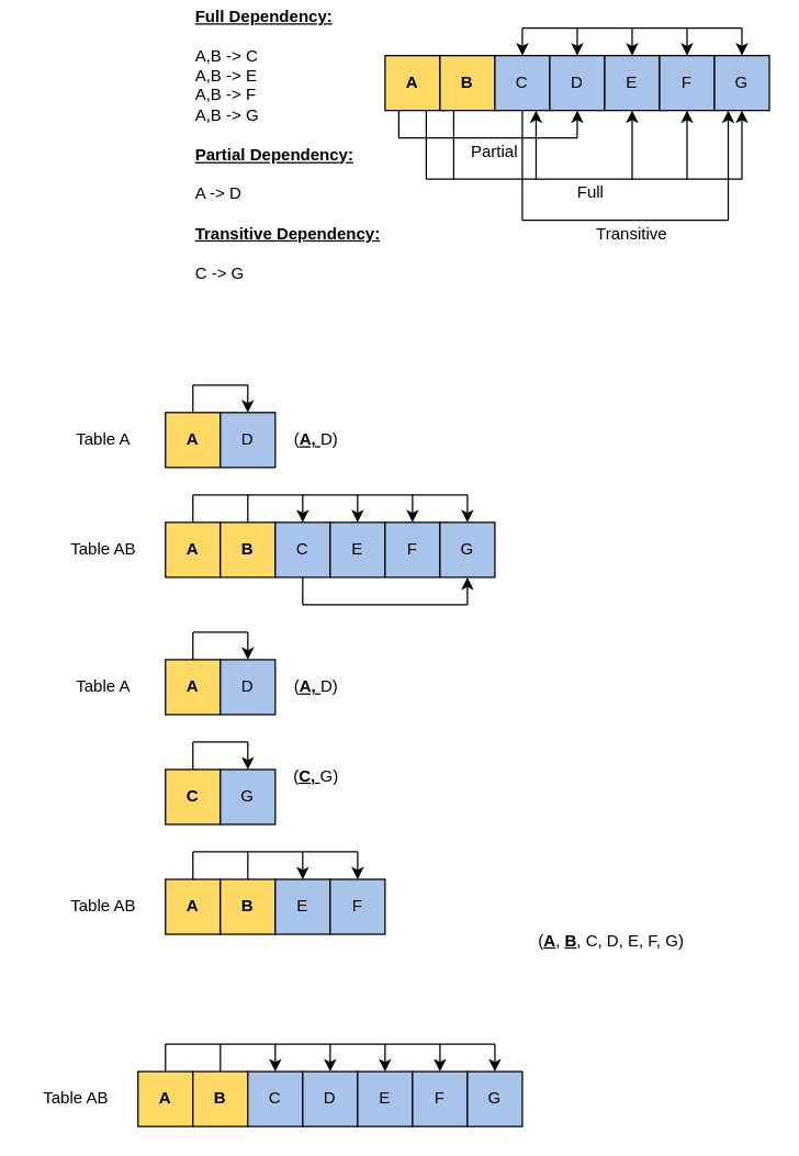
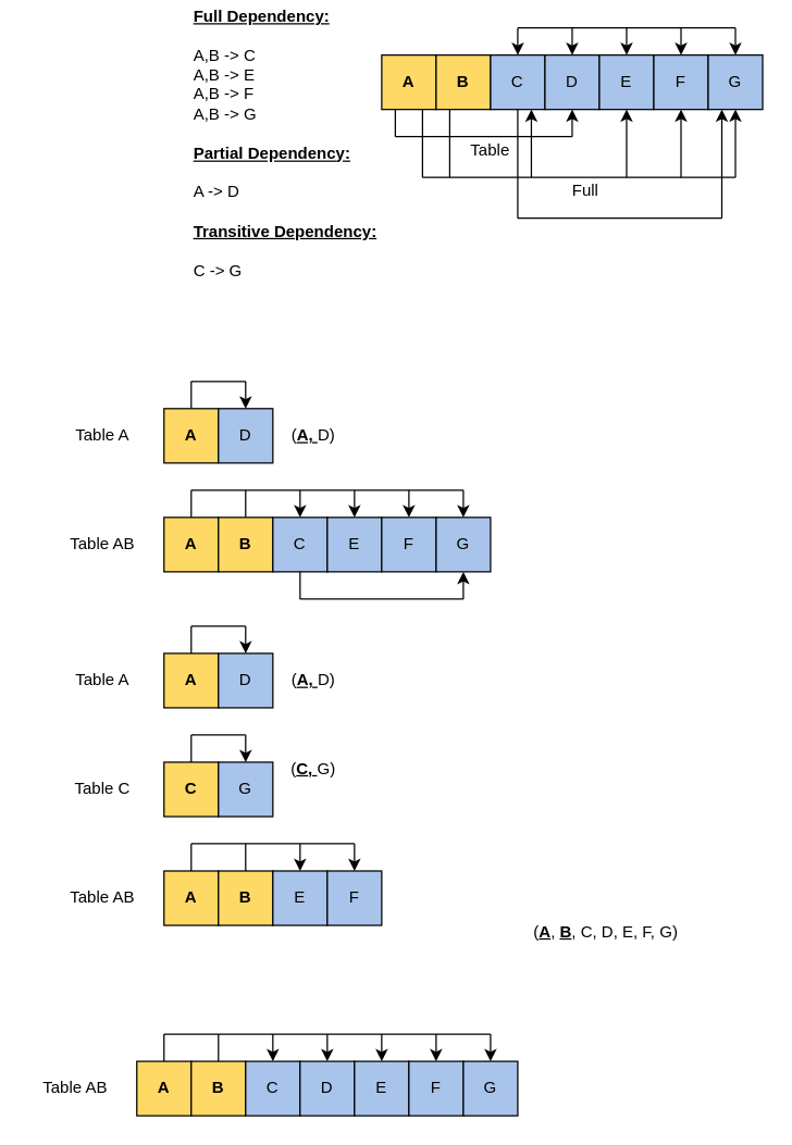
  <mxCell id="0" />
  <mxCell id="1" parent="0" />
  <mxCell id="2" value="&lt;b&gt;A&lt;/b&gt;" style="rounded=0;whiteSpace=wrap;html=1;fillColor=#FFD966;" vertex="1" parent="1"><mxGeometry x="280" y="40" width="40" height="40" as="geometry" /></mxCell>
  <mxCell id="3" value="&lt;b&gt;B&lt;/b&gt;" style="rounded=0;whiteSpace=wrap;html=1;fillColor=#FFD966;" vertex="1" parent="1"><mxGeometry x="320" y="40" width="40" height="40" as="geometry" /></mxCell>
  <mxCell id="4" value="C" style="rounded=0;whiteSpace=wrap;html=1;fillColor=#A9C4EB;" vertex="1" parent="1"><mxGeometry x="360" y="40" width="40" height="40" as="geometry" /></mxCell>
  <mxCell id="5" value="D" style="rounded=0;whiteSpace=wrap;html=1;fillColor=#A9C4EB;" vertex="1" parent="1"><mxGeometry x="400" y="40" width="40" height="40" as="geometry" /></mxCell>
  <mxCell id="6" value="E" style="rounded=0;whiteSpace=wrap;html=1;fillColor=#A9C4EB;" vertex="1" parent="1"><mxGeometry x="440" y="40" width="40" height="40" as="geometry" /></mxCell>
  <mxCell id="7" value="F" style="rounded=0;whiteSpace=wrap;html=1;fillColor=#A9C4EB;" vertex="1" parent="1"><mxGeometry x="480" y="40" width="40" height="40" as="geometry" /></mxCell>
  <mxCell id="8" value="G" style="rounded=0;whiteSpace=wrap;html=1;fillColor=#A9C4EB;" vertex="1" parent="1"><mxGeometry x="520" y="40" width="40" height="40" as="geometry" /></mxCell>
  <mxCell id="9" value="&lt;b&gt;&lt;u&gt;Full Dependency:&lt;br&gt;&lt;br&gt;&lt;/u&gt;&lt;/b&gt;A,B -&amp;gt; C&lt;br&gt;A,B -&amp;gt; E&lt;br&gt;A,B -&amp;gt; F&lt;br&gt;A,B -&amp;gt; G&lt;b&gt;&lt;u&gt;&lt;br&gt;&lt;br&gt;Partial Dependency:&lt;/u&gt;&lt;/b&gt;&amp;nbsp;&lt;br&gt;&lt;br&gt;A -&amp;gt; D&lt;br&gt;&lt;br&gt;&lt;u style=&quot;font-weight: bold&quot;&gt;Transitive Dependency:&lt;/u&gt;&lt;br&gt;&lt;br&gt;C -&amp;gt; G" style="text;html=1;strokeColor=none;fillColor=none;align=left;verticalAlign=middle;whiteSpace=wrap;rounded=0;" vertex="1" parent="1"><mxGeometry x="140" y="30" width="280" height="150" as="geometry" /></mxCell>
  <mxCell id="10" value="" style="endArrow=none;html=1;exitX=0.25;exitY=1;exitDx=0;exitDy=0;" edge="1" parent="1" source="2"><mxGeometry width="50" height="50" relative="1" as="geometry"><mxPoint x="410" y="190" as="sourcePoint" /><mxPoint x="290" y="100" as="targetPoint" /></mxGeometry></mxCell>
  <mxCell id="11" value="" style="endArrow=none;html=1;" edge="1" parent="1"><mxGeometry width="50" height="50" relative="1" as="geometry"><mxPoint x="290" y="100" as="sourcePoint" /><mxPoint x="420" y="100" as="targetPoint" /></mxGeometry></mxCell>
  <mxCell id="12" value="" style="endArrow=classic;html=1;entryX=0.5;entryY=1;entryDx=0;entryDy=0;" edge="1" parent="1" target="5"><mxGeometry width="50" height="50" relative="1" as="geometry"><mxPoint x="420" y="100" as="sourcePoint" /><mxPoint x="460" y="140" as="targetPoint" /></mxGeometry></mxCell>
- <mxCell id="13" value="Partial" style="text;html=1;strokeColor=none;fillColor=none;align=center;verticalAlign=middle;whiteSpace=wrap;rounded=0;" vertex="1" parent="1"><mxGeometry x="340" y="100" width="40" height="20" as="geometry" /></mxCell>
+ <mxCell id="13" value="Table" style="text;html=1;strokeColor=none;fillColor=none;align=center;verticalAlign=middle;whiteSpace=wrap;rounded=0;" vertex="1" parent="1"><mxGeometry x="340" y="100" width="40" height="20" as="geometry" /></mxCell>
  <mxCell id="14" value="" style="endArrow=none;html=1;exitX=0.75;exitY=1;exitDx=0;exitDy=0;" edge="1" parent="1" source="2"><mxGeometry width="50" height="50" relative="1" as="geometry"><mxPoint x="410" y="180" as="sourcePoint" /><mxPoint x="310" y="130" as="targetPoint" /></mxGeometry></mxCell>
  <mxCell id="15" value="" style="endArrow=none;html=1;exitX=0.25;exitY=1;exitDx=0;exitDy=0;" edge="1" parent="1" source="3"><mxGeometry width="50" height="50" relative="1" as="geometry"><mxPoint x="410" y="180" as="sourcePoint" /><mxPoint x="330" y="130" as="targetPoint" /></mxGeometry></mxCell>
  <mxCell id="16" value="" style="endArrow=none;html=1;" edge="1" parent="1"><mxGeometry width="50" height="50" relative="1" as="geometry"><mxPoint x="310" y="130" as="sourcePoint" /><mxPoint x="540" y="130" as="targetPoint" /></mxGeometry></mxCell>
  <mxCell id="17" value="" style="endArrow=classic;html=1;entryX=0.75;entryY=1;entryDx=0;entryDy=0;" edge="1" parent="1" target="4"><mxGeometry width="50" height="50" relative="1" as="geometry"><mxPoint x="390" y="130" as="sourcePoint" /><mxPoint x="460" y="160" as="targetPoint" /></mxGeometry></mxCell>
  <mxCell id="18" value="" style="endArrow=classic;html=1;entryX=0.5;entryY=1;entryDx=0;entryDy=0;" edge="1" parent="1" target="6"><mxGeometry width="50" height="50" relative="1" as="geometry"><mxPoint x="460" y="130" as="sourcePoint" /><mxPoint x="460" y="160" as="targetPoint" /></mxGeometry></mxCell>
  <mxCell id="19" value="" style="endArrow=classic;html=1;entryX=0.5;entryY=1;entryDx=0;entryDy=0;" edge="1" parent="1" target="7"><mxGeometry width="50" height="50" relative="1" as="geometry"><mxPoint x="500" y="130" as="sourcePoint" /><mxPoint x="460" y="160" as="targetPoint" /></mxGeometry></mxCell>
  <mxCell id="20" value="" style="endArrow=classic;html=1;entryX=0.5;entryY=1;entryDx=0;entryDy=0;" edge="1" parent="1" target="8"><mxGeometry width="50" height="50" relative="1" as="geometry"><mxPoint x="540" y="130" as="sourcePoint" /><mxPoint x="460" y="160" as="targetPoint" /></mxGeometry></mxCell>
  <mxCell id="21" value="Full" style="text;html=1;strokeColor=none;fillColor=none;align=center;verticalAlign=middle;whiteSpace=wrap;rounded=0;" vertex="1" parent="1"><mxGeometry x="410" y="130" width="40" height="20" as="geometry" /></mxCell>
  <mxCell id="22" value="" style="endArrow=none;html=1;" edge="1" parent="1"><mxGeometry width="50" height="50" relative="1" as="geometry"><mxPoint x="380" y="20" as="sourcePoint" /><mxPoint x="540" y="20" as="targetPoint" /></mxGeometry></mxCell>
  <mxCell id="23" value="" style="endArrow=classic;html=1;entryX=0.5;entryY=0;entryDx=0;entryDy=0;" edge="1" parent="1" target="4"><mxGeometry width="50" height="50" relative="1" as="geometry"><mxPoint x="380" y="20" as="sourcePoint" /><mxPoint x="460" y="280" as="targetPoint" /></mxGeometry></mxCell>
  <mxCell id="24" value="" style="endArrow=classic;html=1;" edge="1" parent="1"><mxGeometry width="50" height="50" relative="1" as="geometry"><mxPoint x="420" y="20" as="sourcePoint" /><mxPoint x="420" y="40" as="targetPoint" /></mxGeometry></mxCell>
  <mxCell id="25" value="" style="endArrow=classic;html=1;entryX=0.5;entryY=0;entryDx=0;entryDy=0;" edge="1" parent="1" target="6"><mxGeometry width="50" height="50" relative="1" as="geometry"><mxPoint x="460" y="20" as="sourcePoint" /><mxPoint x="430" y="50" as="targetPoint" /></mxGeometry></mxCell>
  <mxCell id="26" value="" style="endArrow=classic;html=1;entryX=0.5;entryY=0;entryDx=0;entryDy=0;" edge="1" parent="1" target="7"><mxGeometry width="50" height="50" relative="1" as="geometry"><mxPoint x="500" y="20" as="sourcePoint" /><mxPoint x="470" y="50" as="targetPoint" /></mxGeometry></mxCell>
  <mxCell id="27" value="" style="endArrow=classic;html=1;entryX=0.5;entryY=0;entryDx=0;entryDy=0;" edge="1" parent="1" target="8"><mxGeometry width="50" height="50" relative="1" as="geometry"><mxPoint x="540" y="20" as="sourcePoint" /><mxPoint x="510" y="50" as="targetPoint" /></mxGeometry></mxCell>
  <mxCell id="28" value="" style="endArrow=none;html=1;exitX=0.5;exitY=1;exitDx=0;exitDy=0;" edge="1" parent="1" source="4"><mxGeometry width="50" height="50" relative="1" as="geometry"><mxPoint x="410" y="280" as="sourcePoint" /><mxPoint x="380" y="160" as="targetPoint" /></mxGeometry></mxCell>
  <mxCell id="29" value="" style="endArrow=none;html=1;" edge="1" parent="1"><mxGeometry width="50" height="50" relative="1" as="geometry"><mxPoint x="380" y="160" as="sourcePoint" /><mxPoint x="530" y="160" as="targetPoint" /></mxGeometry></mxCell>
  <mxCell id="30" value="" style="endArrow=classic;html=1;entryX=0.25;entryY=1;entryDx=0;entryDy=0;" edge="1" parent="1" target="8"><mxGeometry width="50" height="50" relative="1" as="geometry"><mxPoint x="530" y="160" as="sourcePoint" /><mxPoint x="490" y="230" as="targetPoint" /></mxGeometry></mxCell>
- <mxCell id="31" value="Transitive" style="text;html=1;strokeColor=none;fillColor=none;align=center;verticalAlign=middle;whiteSpace=wrap;rounded=0;" vertex="1" parent="1"><mxGeometry x="440" y="160" width="40" height="20" as="geometry" /></mxCell>
  <mxCell id="32" value="&lt;b&gt;A&lt;/b&gt;" style="rounded=0;whiteSpace=wrap;html=1;fillColor=#FFD966;" vertex="1" parent="1"><mxGeometry x="120" y="300" width="40" height="40" as="geometry" /></mxCell>
  <mxCell id="33" value="&lt;b&gt;A&lt;/b&gt;" style="rounded=0;whiteSpace=wrap;html=1;fillColor=#FFD966;" vertex="1" parent="1"><mxGeometry x="120" y="380" width="40" height="40" as="geometry" /></mxCell>
  <mxCell id="34" value="&lt;b&gt;B&lt;/b&gt;" style="rounded=0;whiteSpace=wrap;html=1;fillColor=#FFD966;" vertex="1" parent="1"><mxGeometry x="160" y="380" width="40" height="40" as="geometry" /></mxCell>
  <mxCell id="35" value="D" style="rounded=0;whiteSpace=wrap;html=1;fillColor=#A9C4EB;" vertex="1" parent="1"><mxGeometry x="160" y="300" width="40" height="40" as="geometry" /></mxCell>
  <mxCell id="36" value="" style="endArrow=none;html=1;exitX=0.5;exitY=0;exitDx=0;exitDy=0;" edge="1" parent="1" source="32"><mxGeometry width="50" height="50" relative="1" as="geometry"><mxPoint x="150" y="300" as="sourcePoint" /><mxPoint x="140" y="280" as="targetPoint" /></mxGeometry></mxCell>
  <mxCell id="37" value="" style="endArrow=none;html=1;" edge="1" parent="1"><mxGeometry width="50" height="50" relative="1" as="geometry"><mxPoint x="140" y="280" as="sourcePoint" /><mxPoint x="180" y="280" as="targetPoint" /></mxGeometry></mxCell>
  <mxCell id="38" value="" style="endArrow=classic;html=1;entryX=0.5;entryY=0;entryDx=0;entryDy=0;" edge="1" parent="1" target="35"><mxGeometry width="50" height="50" relative="1" as="geometry"><mxPoint x="180" y="280" as="sourcePoint" /><mxPoint x="360" y="210" as="targetPoint" /></mxGeometry></mxCell>
  <mxCell id="39" value="C" style="rounded=0;whiteSpace=wrap;html=1;fillColor=#A9C4EB;" vertex="1" parent="1"><mxGeometry x="200" y="380" width="40" height="40" as="geometry" /></mxCell>
  <mxCell id="40" value="E" style="rounded=0;whiteSpace=wrap;html=1;fillColor=#A9C4EB;" vertex="1" parent="1"><mxGeometry x="240" y="380" width="40" height="40" as="geometry" /></mxCell>
  <mxCell id="41" value="F" style="rounded=0;whiteSpace=wrap;html=1;fillColor=#A9C4EB;" vertex="1" parent="1"><mxGeometry x="280" y="380" width="40" height="40" as="geometry" /></mxCell>
  <mxCell id="42" value="G" style="rounded=0;whiteSpace=wrap;html=1;fillColor=#A9C4EB;" vertex="1" parent="1"><mxGeometry x="320" y="380" width="40" height="40" as="geometry" /></mxCell>
  <mxCell id="43" value="" style="endArrow=none;html=1;exitX=0.5;exitY=0;exitDx=0;exitDy=0;" edge="1" parent="1" source="33"><mxGeometry width="50" height="50" relative="1" as="geometry"><mxPoint x="310" y="280" as="sourcePoint" /><mxPoint x="140" y="360" as="targetPoint" /></mxGeometry></mxCell>
  <mxCell id="44" value="" style="endArrow=none;html=1;exitX=0.5;exitY=0;exitDx=0;exitDy=0;" edge="1" parent="1" source="34"><mxGeometry width="50" height="50" relative="1" as="geometry"><mxPoint x="310" y="280" as="sourcePoint" /><mxPoint x="180" y="360" as="targetPoint" /></mxGeometry></mxCell>
  <mxCell id="45" value="" style="endArrow=none;html=1;" edge="1" parent="1"><mxGeometry width="50" height="50" relative="1" as="geometry"><mxPoint x="140" y="360" as="sourcePoint" /><mxPoint x="340" y="360" as="targetPoint" /></mxGeometry></mxCell>
  <mxCell id="46" value="" style="endArrow=classic;html=1;entryX=0.5;entryY=0;entryDx=0;entryDy=0;" edge="1" parent="1" target="39"><mxGeometry width="50" height="50" relative="1" as="geometry"><mxPoint x="220" y="360" as="sourcePoint" /><mxPoint x="360" y="230" as="targetPoint" /></mxGeometry></mxCell>
  <mxCell id="47" value="" style="endArrow=classic;html=1;entryX=0.5;entryY=0;entryDx=0;entryDy=0;" edge="1" parent="1" target="40"><mxGeometry width="50" height="50" relative="1" as="geometry"><mxPoint x="260" y="360" as="sourcePoint" /><mxPoint x="360" y="230" as="targetPoint" /></mxGeometry></mxCell>
  <mxCell id="48" value="" style="endArrow=classic;html=1;entryX=0.5;entryY=0;entryDx=0;entryDy=0;" edge="1" parent="1" target="41"><mxGeometry width="50" height="50" relative="1" as="geometry"><mxPoint x="300" y="360" as="sourcePoint" /><mxPoint x="360" y="230" as="targetPoint" /></mxGeometry></mxCell>
  <mxCell id="49" value="" style="endArrow=classic;html=1;entryX=0.5;entryY=0;entryDx=0;entryDy=0;" edge="1" parent="1" target="42"><mxGeometry width="50" height="50" relative="1" as="geometry"><mxPoint x="340" y="360" as="sourcePoint" /><mxPoint x="360" y="230" as="targetPoint" /></mxGeometry></mxCell>
  <mxCell id="50" value="" style="endArrow=none;html=1;exitX=0.5;exitY=1;exitDx=0;exitDy=0;" edge="1" parent="1" source="39"><mxGeometry width="50" height="50" relative="1" as="geometry"><mxPoint x="310" y="280" as="sourcePoint" /><mxPoint x="220" y="440" as="targetPoint" /></mxGeometry></mxCell>
  <mxCell id="51" value="" style="endArrow=none;html=1;" edge="1" parent="1"><mxGeometry width="50" height="50" relative="1" as="geometry"><mxPoint x="220" y="440" as="sourcePoint" /><mxPoint x="340" y="440" as="targetPoint" /></mxGeometry></mxCell>
  <mxCell id="52" value="" style="endArrow=classic;html=1;entryX=0.5;entryY=1;entryDx=0;entryDy=0;" edge="1" parent="1" target="42"><mxGeometry width="50" height="50" relative="1" as="geometry"><mxPoint x="340" y="440" as="sourcePoint" /><mxPoint x="360" y="230" as="targetPoint" /></mxGeometry></mxCell>
  <mxCell id="53" value="Table A" style="text;html=1;strokeColor=none;fillColor=none;align=center;verticalAlign=middle;whiteSpace=wrap;rounded=0;" vertex="1" parent="1"><mxGeometry x="40" y="310" width="70" height="20" as="geometry" /></mxCell>
  <mxCell id="54" value="Table AB" style="text;html=1;strokeColor=none;fillColor=none;align=center;verticalAlign=middle;whiteSpace=wrap;rounded=0;" vertex="1" parent="1"><mxGeometry x="40" y="390" width="70" height="20" as="geometry" /></mxCell>
  <mxCell id="55" value="(&lt;u style=&quot;font-weight: bold&quot;&gt;A, &lt;/u&gt;D)" style="text;html=1;strokeColor=none;fillColor=none;align=center;verticalAlign=middle;whiteSpace=wrap;rounded=0;" vertex="1" parent="1"><mxGeometry x="210" y="310" width="40" height="20" as="geometry" /></mxCell>
  <mxCell id="56" value="&lt;b&gt;A&lt;/b&gt;" style="rounded=0;whiteSpace=wrap;html=1;fillColor=#FFD966;" vertex="1" parent="1"><mxGeometry x="120" y="480" width="40" height="40" as="geometry" /></mxCell>
  <mxCell id="57" value="&lt;b&gt;A&lt;/b&gt;" style="rounded=0;whiteSpace=wrap;html=1;fillColor=#FFD966;" vertex="1" parent="1"><mxGeometry x="120" y="640" width="40" height="40" as="geometry" /></mxCell>
  <mxCell id="58" value="&lt;b&gt;B&lt;/b&gt;" style="rounded=0;whiteSpace=wrap;html=1;fillColor=#FFD966;" vertex="1" parent="1"><mxGeometry x="160" y="640" width="40" height="40" as="geometry" /></mxCell>
  <mxCell id="59" value="D" style="rounded=0;whiteSpace=wrap;html=1;fillColor=#A9C4EB;" vertex="1" parent="1"><mxGeometry x="160" y="480" width="40" height="40" as="geometry" /></mxCell>
  <mxCell id="60" value="" style="endArrow=none;html=1;exitX=0.5;exitY=0;exitDx=0;exitDy=0;" edge="1" parent="1" source="56"><mxGeometry width="50" height="50" relative="1" as="geometry"><mxPoint x="150" y="480" as="sourcePoint" /><mxPoint x="140" y="460" as="targetPoint" /></mxGeometry></mxCell>
  <mxCell id="61" value="" style="endArrow=none;html=1;" edge="1" parent="1"><mxGeometry width="50" height="50" relative="1" as="geometry"><mxPoint x="140" y="460" as="sourcePoint" /><mxPoint x="180" y="460" as="targetPoint" /></mxGeometry></mxCell>
  <mxCell id="62" value="" style="endArrow=classic;html=1;entryX=0.5;entryY=0;entryDx=0;entryDy=0;" edge="1" parent="1" target="59"><mxGeometry width="50" height="50" relative="1" as="geometry"><mxPoint x="180" y="460" as="sourcePoint" /><mxPoint x="360" y="390" as="targetPoint" /></mxGeometry></mxCell>
  <mxCell id="63" value="E" style="rounded=0;whiteSpace=wrap;html=1;fillColor=#A9C4EB;" vertex="1" parent="1"><mxGeometry x="200" y="640" width="40" height="40" as="geometry" /></mxCell>
  <mxCell id="64" value="F" style="rounded=0;whiteSpace=wrap;html=1;fillColor=#A9C4EB;" vertex="1" parent="1"><mxGeometry x="240" y="640" width="40" height="40" as="geometry" /></mxCell>
  <mxCell id="65" value="" style="endArrow=none;html=1;exitX=0.5;exitY=0;exitDx=0;exitDy=0;" edge="1" parent="1" source="57"><mxGeometry width="50" height="50" relative="1" as="geometry"><mxPoint x="310" y="540" as="sourcePoint" /><mxPoint x="140" y="620" as="targetPoint" /></mxGeometry></mxCell>
  <mxCell id="66" value="" style="endArrow=none;html=1;exitX=0.5;exitY=0;exitDx=0;exitDy=0;" edge="1" parent="1" source="58"><mxGeometry width="50" height="50" relative="1" as="geometry"><mxPoint x="310" y="540" as="sourcePoint" /><mxPoint x="180" y="620" as="targetPoint" /></mxGeometry></mxCell>
  <mxCell id="67" value="" style="endArrow=classic;html=1;entryX=0.5;entryY=0;entryDx=0;entryDy=0;" edge="1" parent="1" target="63"><mxGeometry width="50" height="50" relative="1" as="geometry"><mxPoint x="220" y="620" as="sourcePoint" /><mxPoint x="320" y="490" as="targetPoint" /></mxGeometry></mxCell>
  <mxCell id="68" value="" style="endArrow=classic;html=1;entryX=0.5;entryY=0;entryDx=0;entryDy=0;" edge="1" parent="1" target="64"><mxGeometry width="50" height="50" relative="1" as="geometry"><mxPoint x="260" y="620" as="sourcePoint" /><mxPoint x="320" y="490" as="targetPoint" /></mxGeometry></mxCell>
  <mxCell id="69" value="Table A" style="text;html=1;strokeColor=none;fillColor=none;align=center;verticalAlign=middle;whiteSpace=wrap;rounded=0;" vertex="1" parent="1"><mxGeometry x="40" y="490" width="70" height="20" as="geometry" /></mxCell>
  <mxCell id="70" value="Table AB" style="text;html=1;strokeColor=none;fillColor=none;align=center;verticalAlign=middle;whiteSpace=wrap;rounded=0;" vertex="1" parent="1"><mxGeometry x="40" y="650" width="70" height="20" as="geometry" /></mxCell>
  <mxCell id="71" value="(&lt;u style=&quot;font-weight: bold&quot;&gt;A, &lt;/u&gt;D)" style="text;html=1;strokeColor=none;fillColor=none;align=center;verticalAlign=middle;whiteSpace=wrap;rounded=0;" vertex="1" parent="1"><mxGeometry x="210" y="490" width="40" height="20" as="geometry" /></mxCell>
  <mxCell id="72" value="&lt;b&gt;C&lt;/b&gt;" style="rounded=0;whiteSpace=wrap;html=1;fillColor=#FFD966;" vertex="1" parent="1"><mxGeometry x="120" y="560" width="40" height="40" as="geometry" /></mxCell>
  <mxCell id="73" value="G" style="rounded=0;whiteSpace=wrap;html=1;fillColor=#A9C4EB;" vertex="1" parent="1"><mxGeometry x="160" y="560" width="40" height="40" as="geometry" /></mxCell>
  <mxCell id="74" value="" style="endArrow=none;html=1;exitX=0.5;exitY=0;exitDx=0;exitDy=0;" edge="1" source="72" parent="1"><mxGeometry width="50" height="50" relative="1" as="geometry"><mxPoint x="150" y="560" as="sourcePoint" /><mxPoint x="140" y="540" as="targetPoint" /></mxGeometry></mxCell>
  <mxCell id="75" value="" style="endArrow=none;html=1;" edge="1" parent="1"><mxGeometry width="50" height="50" relative="1" as="geometry"><mxPoint x="140" y="540" as="sourcePoint" /><mxPoint x="180" y="540" as="targetPoint" /></mxGeometry></mxCell>
  <mxCell id="76" value="" style="endArrow=classic;html=1;entryX=0.5;entryY=0;entryDx=0;entryDy=0;" edge="1" target="73" parent="1"><mxGeometry width="50" height="50" relative="1" as="geometry"><mxPoint x="180" y="540" as="sourcePoint" /><mxPoint x="360" y="470" as="targetPoint" /></mxGeometry></mxCell>
+ <mxCell id="77" value="Table C" style="text;html=1;strokeColor=none;fillColor=none;align=center;verticalAlign=middle;whiteSpace=wrap;rounded=0;" vertex="1" parent="1"><mxGeometry x="40" y="570" width="70" height="20" as="geometry" /></mxCell>
  <mxCell id="78" value="(&lt;b&gt;&lt;u&gt;C&lt;/u&gt;&lt;/b&gt;&lt;u style=&quot;font-weight: bold&quot;&gt;, &lt;/u&gt;G)" style="text;html=1;strokeColor=none;fillColor=none;align=center;verticalAlign=middle;whiteSpace=wrap;rounded=0;" vertex="1" parent="1"><mxGeometry x="210" y="555" width="40" height="20" as="geometry" /></mxCell>
  <mxCell id="79" value="" style="endArrow=none;html=1;" edge="1" parent="1"><mxGeometry width="50" height="50" relative="1" as="geometry"><mxPoint x="140" y="620" as="sourcePoint" /><mxPoint x="260" y="620" as="targetPoint" /></mxGeometry></mxCell>
  <mxCell id="80" value="&lt;b&gt;A&lt;/b&gt;" style="rounded=0;whiteSpace=wrap;html=1;fillColor=#FFD966;" vertex="1" parent="1"><mxGeometry x="100" y="780" width="40" height="40" as="geometry" /></mxCell>
  <mxCell id="81" value="&lt;b&gt;B&lt;/b&gt;" style="rounded=0;whiteSpace=wrap;html=1;fillColor=#FFD966;" vertex="1" parent="1"><mxGeometry x="140" y="780" width="40" height="40" as="geometry" /></mxCell>
  <mxCell id="82" value="C" style="rounded=0;whiteSpace=wrap;html=1;fillColor=#A9C4EB;" vertex="1" parent="1"><mxGeometry x="180" y="780" width="40" height="40" as="geometry" /></mxCell>
  <mxCell id="83" value="D" style="rounded=0;whiteSpace=wrap;html=1;fillColor=#A9C4EB;" vertex="1" parent="1"><mxGeometry x="220" y="780" width="40" height="40" as="geometry" /></mxCell>
  <mxCell id="84" value="E" style="rounded=0;whiteSpace=wrap;html=1;fillColor=#A9C4EB;" vertex="1" parent="1"><mxGeometry x="260" y="780" width="40" height="40" as="geometry" /></mxCell>
  <mxCell id="85" value="F" style="rounded=0;whiteSpace=wrap;html=1;fillColor=#A9C4EB;" vertex="1" parent="1"><mxGeometry x="300" y="780" width="40" height="40" as="geometry" /></mxCell>
  <mxCell id="86" value="G" style="rounded=0;whiteSpace=wrap;html=1;fillColor=#A9C4EB;" vertex="1" parent="1"><mxGeometry x="340" y="780" width="40" height="40" as="geometry" /></mxCell>
  <mxCell id="87" value="" style="endArrow=none;html=1;" edge="1" parent="1"><mxGeometry width="50" height="50" relative="1" as="geometry"><mxPoint x="200" y="760" as="sourcePoint" /><mxPoint x="360" y="760" as="targetPoint" /></mxGeometry></mxCell>
  <mxCell id="88" value="" style="endArrow=classic;html=1;entryX=0.5;entryY=0;entryDx=0;entryDy=0;" edge="1" parent="1" target="82"><mxGeometry width="50" height="50" relative="1" as="geometry"><mxPoint x="200" y="760" as="sourcePoint" /><mxPoint x="280" y="1020" as="targetPoint" /></mxGeometry></mxCell>
  <mxCell id="89" value="" style="endArrow=classic;html=1;" edge="1" parent="1"><mxGeometry width="50" height="50" relative="1" as="geometry"><mxPoint x="240" y="760" as="sourcePoint" /><mxPoint x="240" y="780" as="targetPoint" /></mxGeometry></mxCell>
  <mxCell id="90" value="" style="endArrow=classic;html=1;entryX=0.5;entryY=0;entryDx=0;entryDy=0;" edge="1" parent="1" target="84"><mxGeometry width="50" height="50" relative="1" as="geometry"><mxPoint x="280" y="760" as="sourcePoint" /><mxPoint x="250" y="790" as="targetPoint" /></mxGeometry></mxCell>
  <mxCell id="91" value="" style="endArrow=classic;html=1;entryX=0.5;entryY=0;entryDx=0;entryDy=0;" edge="1" parent="1" target="85"><mxGeometry width="50" height="50" relative="1" as="geometry"><mxPoint x="320" y="760" as="sourcePoint" /><mxPoint x="290" y="790" as="targetPoint" /></mxGeometry></mxCell>
  <mxCell id="92" value="" style="endArrow=classic;html=1;entryX=0.5;entryY=0;entryDx=0;entryDy=0;" edge="1" parent="1" target="86"><mxGeometry width="50" height="50" relative="1" as="geometry"><mxPoint x="360" y="760" as="sourcePoint" /><mxPoint x="330" y="790" as="targetPoint" /></mxGeometry></mxCell>
  <mxCell id="93" value="" style="endArrow=none;html=1;exitX=0.5;exitY=0;exitDx=0;exitDy=0;" edge="1" parent="1" source="80"><mxGeometry width="50" height="50" relative="1" as="geometry"><mxPoint x="320" y="860" as="sourcePoint" /><mxPoint x="120" y="760" as="targetPoint" /></mxGeometry></mxCell>
  <mxCell id="94" value="" style="endArrow=none;html=1;exitX=0.5;exitY=0;exitDx=0;exitDy=0;" edge="1" parent="1" source="81"><mxGeometry width="50" height="50" relative="1" as="geometry"><mxPoint x="320" y="860" as="sourcePoint" /><mxPoint x="160" y="760" as="targetPoint" /></mxGeometry></mxCell>
  <mxCell id="95" value="" style="endArrow=none;html=1;" edge="1" parent="1"><mxGeometry width="50" height="50" relative="1" as="geometry"><mxPoint x="120" y="760" as="sourcePoint" /><mxPoint x="200" y="760" as="targetPoint" /></mxGeometry></mxCell>
  <mxCell id="96" value="Table AB" style="text;html=1;strokeColor=none;fillColor=none;align=center;verticalAlign=middle;whiteSpace=wrap;rounded=0;" vertex="1" parent="1"><mxGeometry x="20" y="790" width="70" height="20" as="geometry" /></mxCell>
  <mxCell id="97" value="(&lt;b&gt;&lt;u&gt;A&lt;/u&gt;&lt;/b&gt;, &lt;b&gt;&lt;u&gt;B&lt;/u&gt;&lt;/b&gt;, C, D, E, F, G)" style="text;html=1;strokeColor=none;fillColor=none;align=center;verticalAlign=middle;whiteSpace=wrap;rounded=0;" vertex="1" parent="1"><mxGeometry x="390" y="675" width="110" height="20" as="geometry" /></mxCell>
